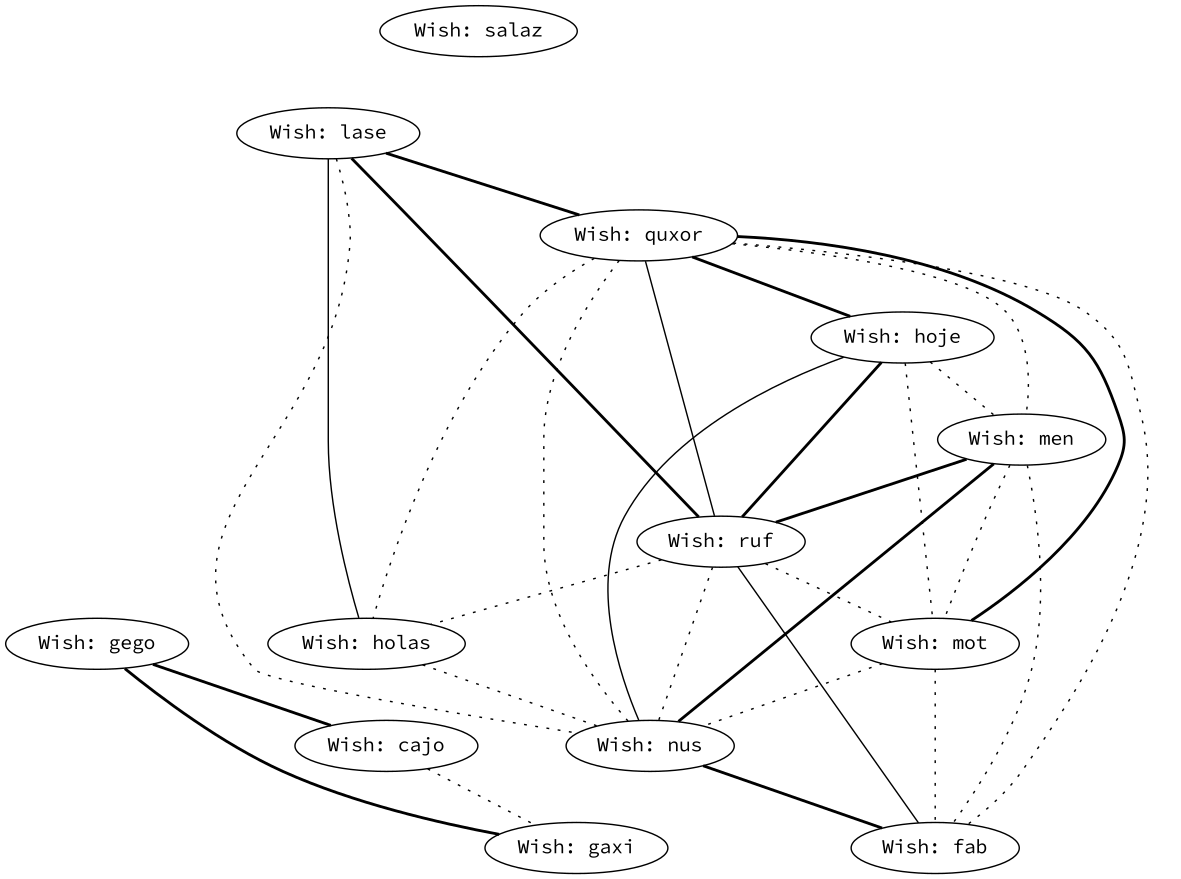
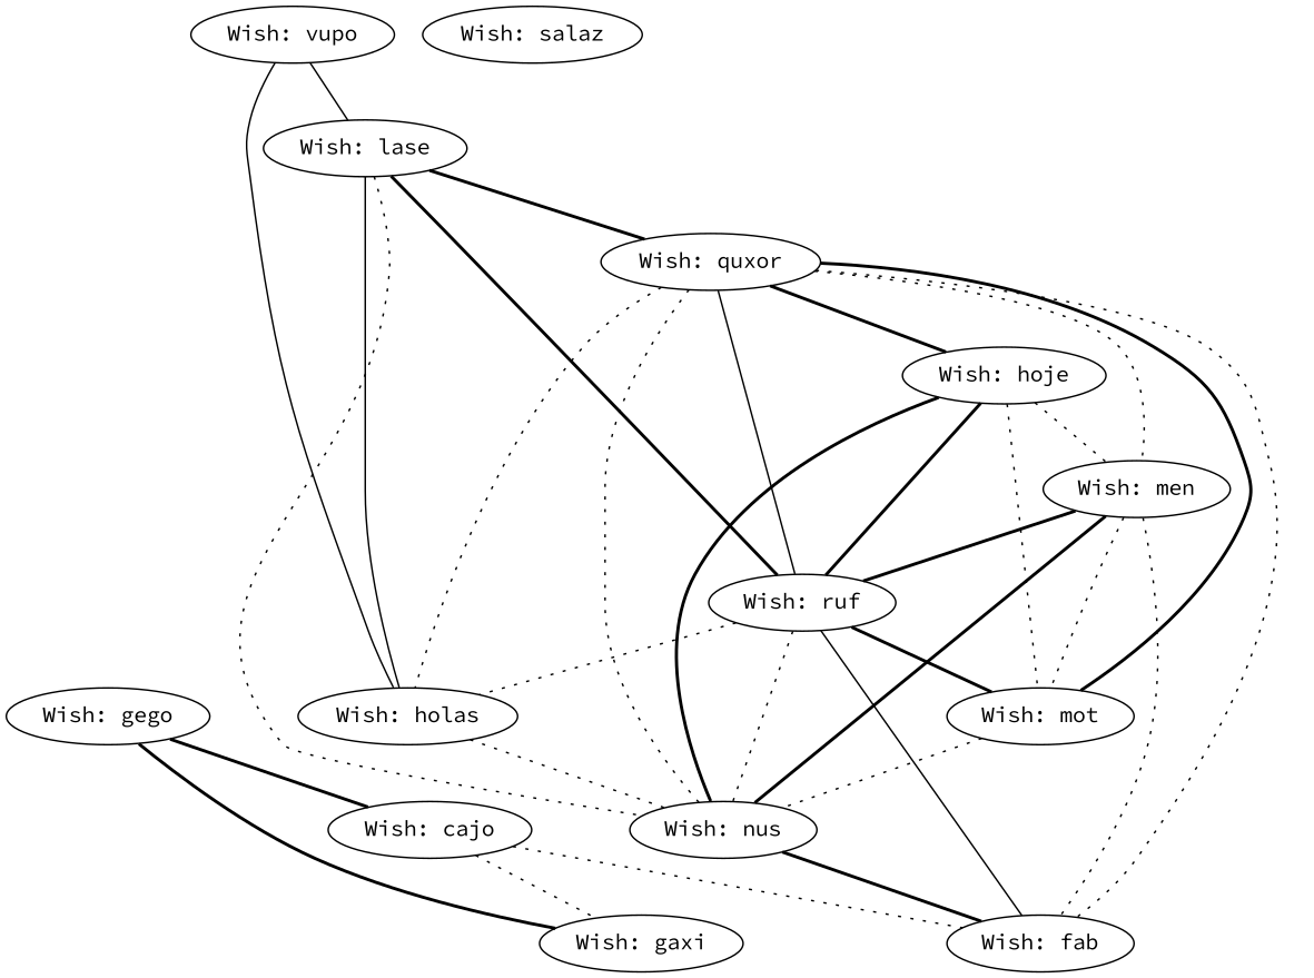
  strict graph {
    fontname="Source Code Pro"
    node [fontname="Source Code Pro"]
    edge [fontname="Source Code Pro" style=dotted weight=0.666666666667]
    "Wish: gego"
    "Wish: cajo"
    "Wish: gaxi"
+   "Wish: vupo"
    "Wish: holas"
    "Wish: lase"
    "Wish: nus"
    "Wish: ruf"
    "Wish: quxor"
    "Wish: fab"
    "Wish: mot"
    "Wish: hoje"
    "Wish: men"
    "Wish: salaz"
    "Wish: gego" -- "Wish: cajo" [style=bold weight=1.0]
    "Wish: gego" -- "Wish: gaxi" [style=bold]
    "Wish: cajo" -- "Wish: gaxi"
+   "Wish: vupo" -- "Wish: holas" [style=solid]
+   "Wish: vupo" -- "Wish: lase" [style=solid]
    "Wish: holas" -- "Wish: nus"
    "Wish: lase" -- "Wish: holas" [style=solid weight=1.0]
    "Wish: lase" -- "Wish: nus"
    "Wish: lase" -- "Wish: ruf" [style=bold]
    "Wish: lase" -- "Wish: quxor" [style=bold]
    "Wish: nus" -- "Wish: fab" [style=bold]
    "Wish: ruf" -- "Wish: holas"
    "Wish: ruf" -- "Wish: nus" [weight=1.0]
    "Wish: ruf" -- "Wish: fab" [style=solid]
-   "Wish: ruf" -- "Wish: mot"
+   "Wish: ruf" -- "Wish: mot" [style=bold]
    "Wish: quxor" -- "Wish: holas"
    "Wish: quxor" -- "Wish: nus" [weight=1.0]
    "Wish: quxor" -- "Wish: ruf" [style=solid weight=1.0]
    "Wish: quxor" -- "Wish: fab"
    "Wish: quxor" -- "Wish: mot" [style=bold]
    "Wish: quxor" -- "Wish: hoje" [style=bold]
    "Wish: quxor" -- "Wish: men"
    "Wish: mot" -- "Wish: nus"
-   "Wish: mot" -- "Wish: fab" [weight=1.0]
-   "Wish: hoje" -- "Wish: nus" [style=solid]
+   "Wish: cajo" -- "Wish: fab" [weight=1.0]
+   "Wish: hoje" -- "Wish: nus" [style=bold]
    "Wish: hoje" -- "Wish: ruf" [style=bold]
    "Wish: hoje" -- "Wish: mot" [weight=1.0]
    "Wish: hoje" -- "Wish: men" [weight=1.0]
    "Wish: men" -- "Wish: nus" [style=bold]
    "Wish: men" -- "Wish: ruf" [style=bold]
    "Wish: men" -- "Wish: fab" [weight=1.0]
    "Wish: men" -- "Wish: mot" [weight=1.0]
  }
